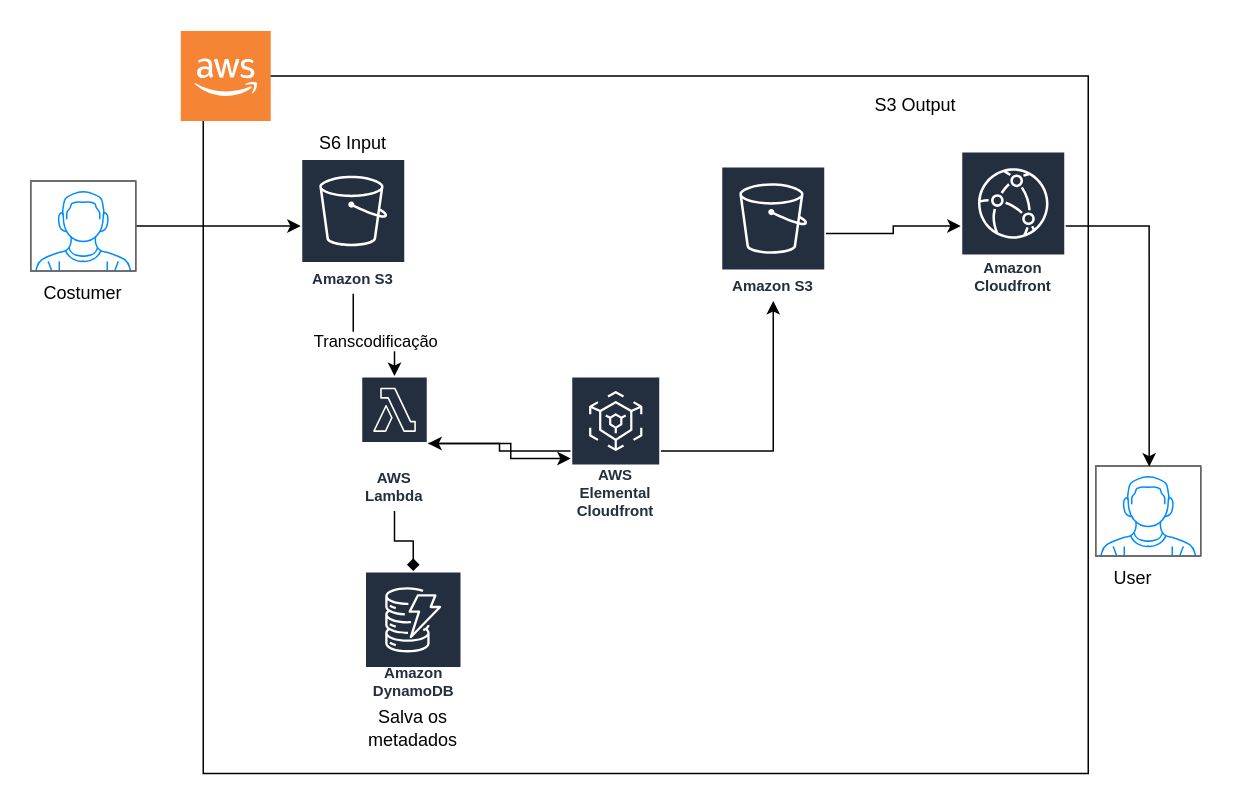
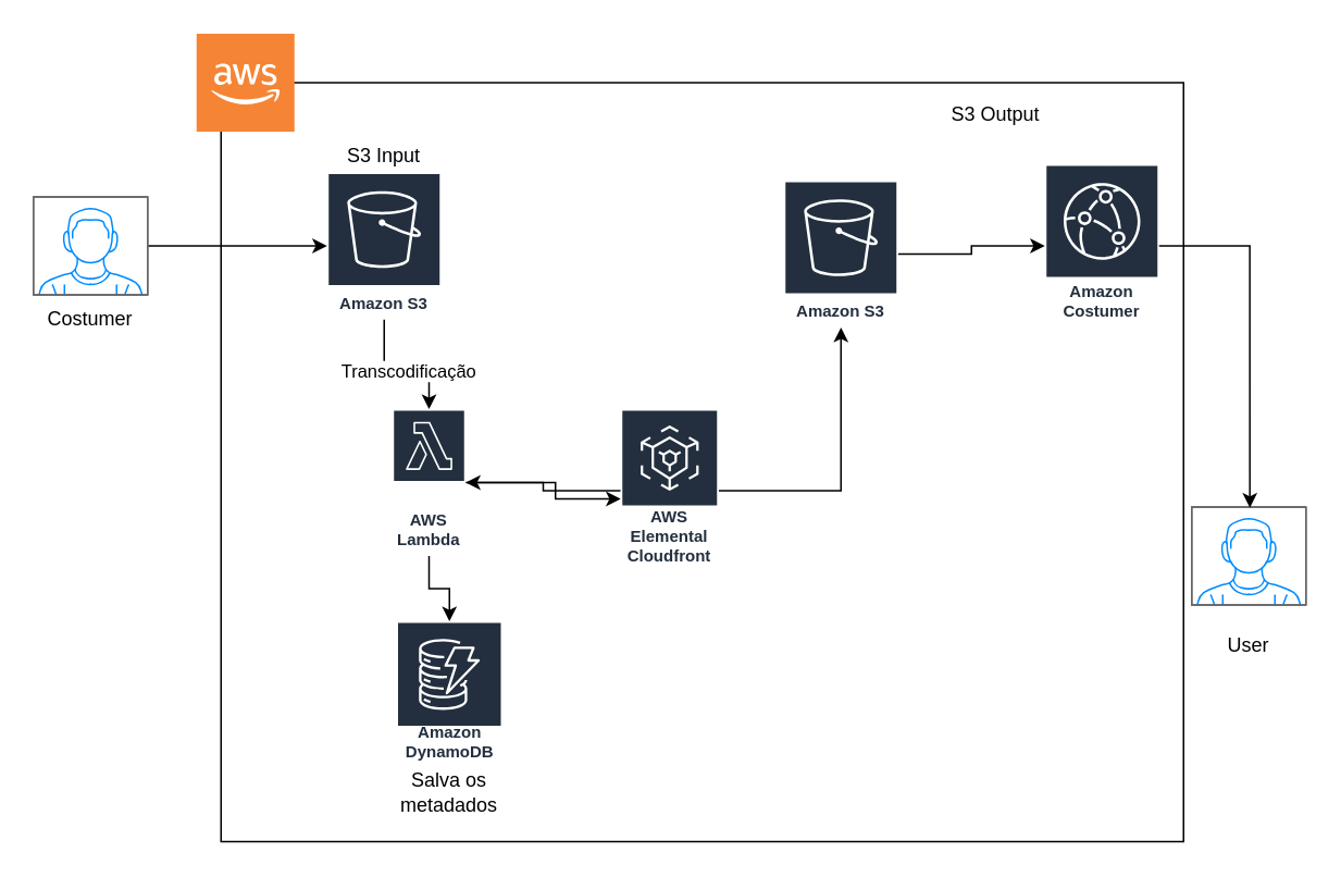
  <mxCell id="0" />
  <mxCell id="1" parent="0" />
  <mxCell id="2" value="" style="whiteSpace=wrap;html=1;fillColor=none;" parent="1" vertex="1"><mxGeometry x="135" y="50" width="590" height="465" as="geometry" /></mxCell>
  <mxCell id="3" style="edgeStyle=orthogonalEdgeStyle;rounded=0;orthogonalLoop=1;jettySize=auto;html=1;" parent="1" source="4" target="8" edge="1"><mxGeometry relative="1" as="geometry" /></mxCell>
  <mxCell id="4" value="" style="verticalLabelPosition=bottom;shadow=0;dashed=0;align=center;html=1;verticalAlign=top;strokeWidth=1;shape=mxgraph.mockup.containers.userMale;strokeColor=#666666;strokeColor2=#008cff;" parent="1" vertex="1"><mxGeometry x="20" y="120" width="70" height="60" as="geometry" /></mxCell>
  <mxCell id="5" value="Costumer" style="text;html=1;whiteSpace=wrap;strokeColor=none;fillColor=none;align=center;verticalAlign=middle;rounded=0;" parent="1" vertex="1"><mxGeometry x="30" y="180" width="50" height="30" as="geometry" /></mxCell>
  <mxCell id="6" style="edgeStyle=orthogonalEdgeStyle;rounded=0;orthogonalLoop=1;jettySize=auto;html=1;" parent="1" source="8" target="11" edge="1"><mxGeometry relative="1" as="geometry" /></mxCell>
  <mxCell id="7" value="Transcodificação" style="edgeLabel;html=1;align=center;verticalAlign=middle;resizable=0;points=[];" parent="6" vertex="1" connectable="0"><mxGeometry x="0.029" y="-4" relative="1" as="geometry"><mxPoint as="offset" /></mxGeometry></mxCell>
  <mxCell id="8" value="Amazon S3" style="sketch=0;outlineConnect=0;fontColor=#232F3E;gradientColor=none;strokeColor=#ffffff;fillColor=#232F3E;dashed=0;verticalLabelPosition=middle;verticalAlign=bottom;align=center;html=1;whiteSpace=wrap;fontSize=10;fontStyle=1;spacing=3;shape=mxgraph.aws4.productIcon;prIcon=mxgraph.aws4.s3;" parent="1" vertex="1"><mxGeometry x="200" y="105" width="70" height="90" as="geometry" /></mxCell>
  <mxCell id="9" style="edgeStyle=orthogonalEdgeStyle;rounded=0;orthogonalLoop=1;jettySize=auto;html=1;" parent="1" source="11" target="14" edge="1"><mxGeometry relative="1" as="geometry"><Array as="points"><mxPoint x="340" y="295" /><mxPoint x="340" y="305" /></Array></mxGeometry></mxCell>
- <mxCell id="10" style="edgeStyle=orthogonalEdgeStyle;rounded=0;orthogonalLoop=1;jettySize=auto;html=1;endArrow=diamond;" parent="1" source="11" target="17" edge="1"><mxGeometry relative="1" as="geometry" /></mxCell>
+ <mxCell id="10" style="edgeStyle=orthogonalEdgeStyle;rounded=0;orthogonalLoop=1;jettySize=auto;html=1;" parent="1" source="11" target="17" edge="1"><mxGeometry relative="1" as="geometry" /></mxCell>
  <mxCell id="11" value="AWS Lambda" style="sketch=0;outlineConnect=0;fontColor=#232F3E;gradientColor=none;strokeColor=#ffffff;fillColor=#232F3E;dashed=0;verticalLabelPosition=middle;verticalAlign=bottom;align=center;html=1;whiteSpace=wrap;fontSize=10;fontStyle=1;spacing=3;shape=mxgraph.aws4.productIcon;prIcon=mxgraph.aws4.lambda;" parent="1" vertex="1"><mxGeometry x="240" y="250" width="45" height="90" as="geometry" /></mxCell>
  <mxCell id="12" style="edgeStyle=orthogonalEdgeStyle;rounded=0;orthogonalLoop=1;jettySize=auto;html=1;" parent="1" source="14" target="16" edge="1"><mxGeometry relative="1" as="geometry" /></mxCell>
  <mxCell id="13" style="edgeStyle=orthogonalEdgeStyle;rounded=0;orthogonalLoop=1;jettySize=auto;html=1;" parent="1" source="14" target="11" edge="1"><mxGeometry relative="1" as="geometry" /></mxCell>
  <mxCell id="14" value="AWS Elemental Cloudfront" style="sketch=0;outlineConnect=0;fontColor=#232F3E;gradientColor=none;strokeColor=#ffffff;fillColor=#232F3E;dashed=0;verticalLabelPosition=middle;verticalAlign=bottom;align=center;html=1;whiteSpace=wrap;fontSize=10;fontStyle=1;spacing=3;shape=mxgraph.aws4.productIcon;prIcon=mxgraph.aws4.elemental_mediaconvert;" parent="1" vertex="1"><mxGeometry x="380" y="250" width="60" height="100" as="geometry" /></mxCell>
  <mxCell id="15" style="edgeStyle=orthogonalEdgeStyle;rounded=0;orthogonalLoop=1;jettySize=auto;html=1;" parent="1" source="16" target="21" edge="1"><mxGeometry relative="1" as="geometry" /></mxCell>
  <mxCell id="16" value="Amazon S3" style="sketch=0;outlineConnect=0;fontColor=#232F3E;gradientColor=none;strokeColor=#ffffff;fillColor=#232F3E;dashed=0;verticalLabelPosition=middle;verticalAlign=bottom;align=center;html=1;whiteSpace=wrap;fontSize=10;fontStyle=1;spacing=3;shape=mxgraph.aws4.productIcon;prIcon=mxgraph.aws4.s3;" parent="1" vertex="1"><mxGeometry x="480" y="110" width="70" height="90" as="geometry" /></mxCell>
  <mxCell id="17" value="Amazon DynamoDB" style="sketch=0;outlineConnect=0;fontColor=#232F3E;gradientColor=none;strokeColor=#ffffff;fillColor=#232F3E;dashed=0;verticalLabelPosition=middle;verticalAlign=bottom;align=center;html=1;whiteSpace=wrap;fontSize=10;fontStyle=1;spacing=3;shape=mxgraph.aws4.productIcon;prIcon=mxgraph.aws4.dynamodb;" parent="1" vertex="1"><mxGeometry x="242.5" y="380" width="65" height="90" as="geometry" /></mxCell>
- <mxCell id="18" value="S6 Input" style="text;html=1;whiteSpace=wrap;strokeColor=none;fillColor=none;align=center;verticalAlign=middle;rounded=0;" parent="1" vertex="1"><mxGeometry x="205" y="80" width="60" height="30" as="geometry" /></mxCell>
+ <mxCell id="18" value="S3 Input" style="text;html=1;whiteSpace=wrap;strokeColor=none;fillColor=none;align=center;verticalAlign=middle;rounded=0;" parent="1" vertex="1"><mxGeometry x="205" y="80" width="60" height="30" as="geometry" /></mxCell>
  <mxCell id="19" value="S3 Output" style="text;html=1;whiteSpace=wrap;strokeColor=none;fillColor=none;align=center;verticalAlign=middle;rounded=0;" parent="1" vertex="1"><mxGeometry x="580" y="55" width="60" height="30" as="geometry" /></mxCell>
  <mxCell id="20" value="Salva os metadados" style="text;html=1;whiteSpace=wrap;strokeColor=none;fillColor=none;align=center;verticalAlign=middle;rounded=0;" parent="1" vertex="1"><mxGeometry x="245" y="470" width="60" height="30" as="geometry" /></mxCell>
- <mxCell id="21" value="Amazon Cloudfront" style="sketch=0;outlineConnect=0;fontColor=#232F3E;gradientColor=none;strokeColor=#ffffff;fillColor=#232F3E;dashed=0;verticalLabelPosition=middle;verticalAlign=bottom;align=center;html=1;whiteSpace=wrap;fontSize=10;fontStyle=1;spacing=3;shape=mxgraph.aws4.productIcon;prIcon=mxgraph.aws4.cloudfront;" parent="1" vertex="1"><mxGeometry x="640" y="100" width="70" height="100" as="geometry" /></mxCell>
+ <mxCell id="21" value="Amazon Costumer" style="sketch=0;outlineConnect=0;fontColor=#232F3E;gradientColor=none;strokeColor=#ffffff;fillColor=#232F3E;dashed=0;verticalLabelPosition=middle;verticalAlign=bottom;align=center;html=1;whiteSpace=wrap;fontSize=10;fontStyle=1;spacing=3;shape=mxgraph.aws4.productIcon;prIcon=mxgraph.aws4.cloudfront;" parent="1" vertex="1"><mxGeometry x="640" y="100" width="70" height="100" as="geometry" /></mxCell>
  <mxCell id="22" value="" style="verticalLabelPosition=bottom;shadow=0;dashed=0;align=center;html=1;verticalAlign=top;strokeWidth=1;shape=mxgraph.mockup.containers.userMale;strokeColor=#666666;strokeColor2=#008cff;" parent="1" vertex="1"><mxGeometry x="730" y="310" width="70" height="60" as="geometry" /></mxCell>
  <mxCell id="23" style="edgeStyle=orthogonalEdgeStyle;rounded=0;orthogonalLoop=1;jettySize=auto;html=1;entryX=0.509;entryY=0.007;entryDx=0;entryDy=0;entryPerimeter=0;" parent="1" source="21" target="22" edge="1"><mxGeometry relative="1" as="geometry" /></mxCell>
- <mxCell id="24" value="User" style="text;html=1;whiteSpace=wrap;strokeColor=none;fillColor=none;align=center;verticalAlign=middle;rounded=0;" parent="1" vertex="1"><mxGeometry x="725" y="370" width="60" height="30" as="geometry" /></mxCell>
+ <mxCell id="24" value="User" style="text;html=1;whiteSpace=wrap;strokeColor=none;fillColor=none;align=center;verticalAlign=middle;rounded=0;" parent="1" vertex="1"><mxGeometry x="735" y="380" width="60" height="30" as="geometry" /></mxCell>
  <mxCell id="25" value="" style="outlineConnect=0;dashed=0;verticalLabelPosition=bottom;verticalAlign=top;align=center;html=1;shape=mxgraph.aws3.cloud_2;fillColor=#F58534;gradientColor=none;" parent="1" vertex="1"><mxGeometry x="120" y="20" width="60" height="60" as="geometry" /></mxCell>
